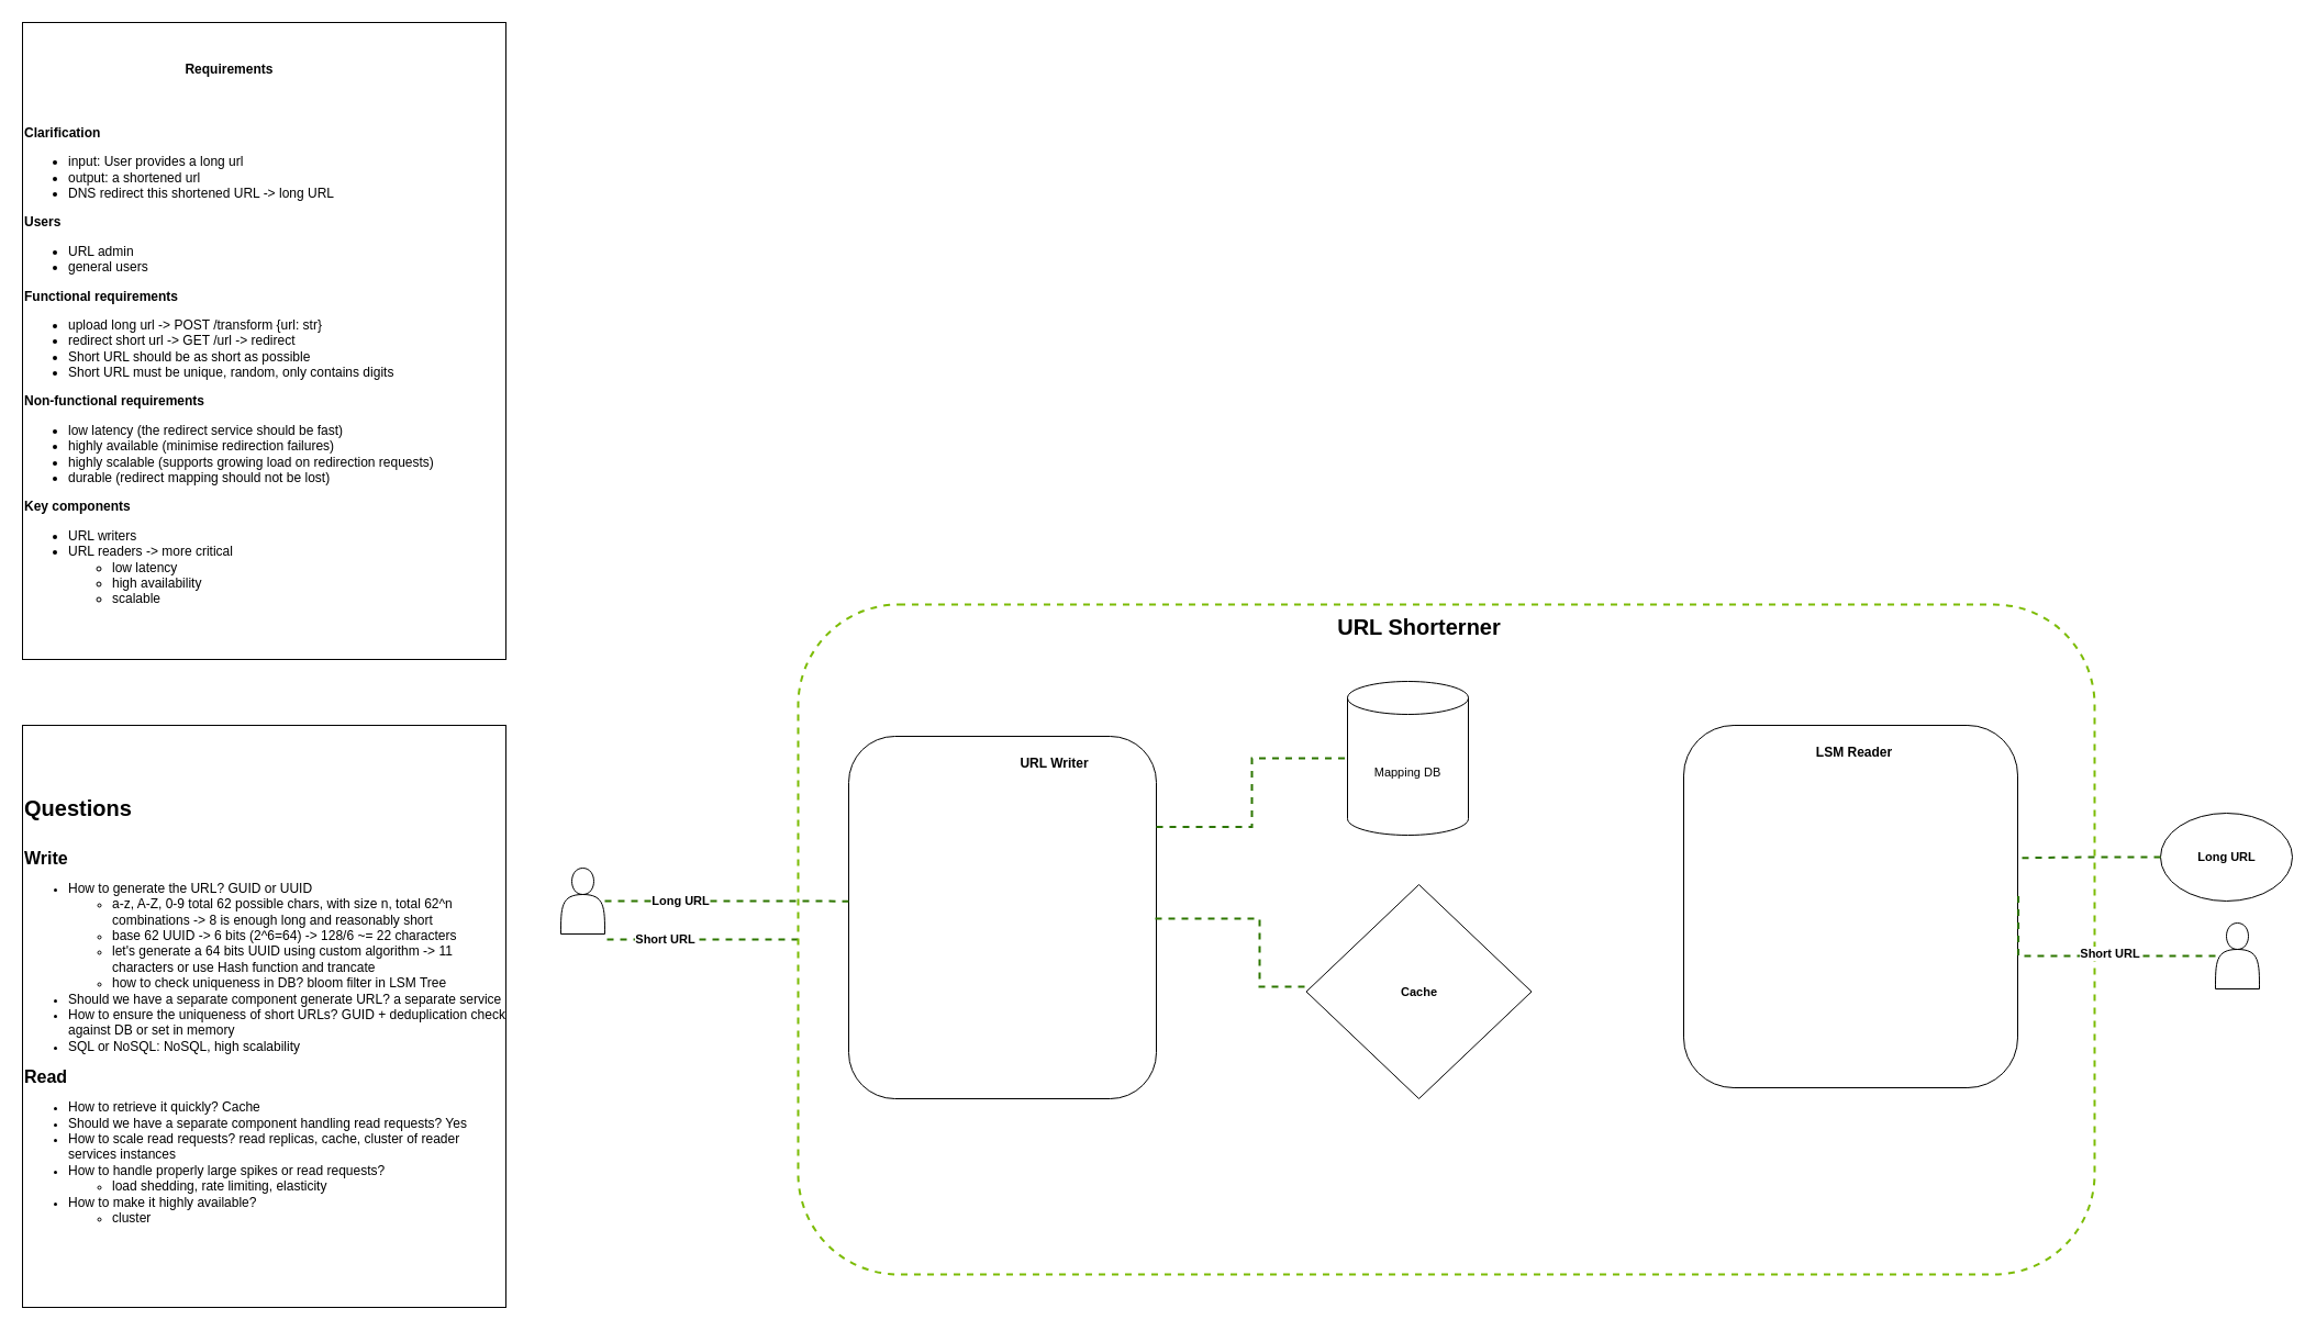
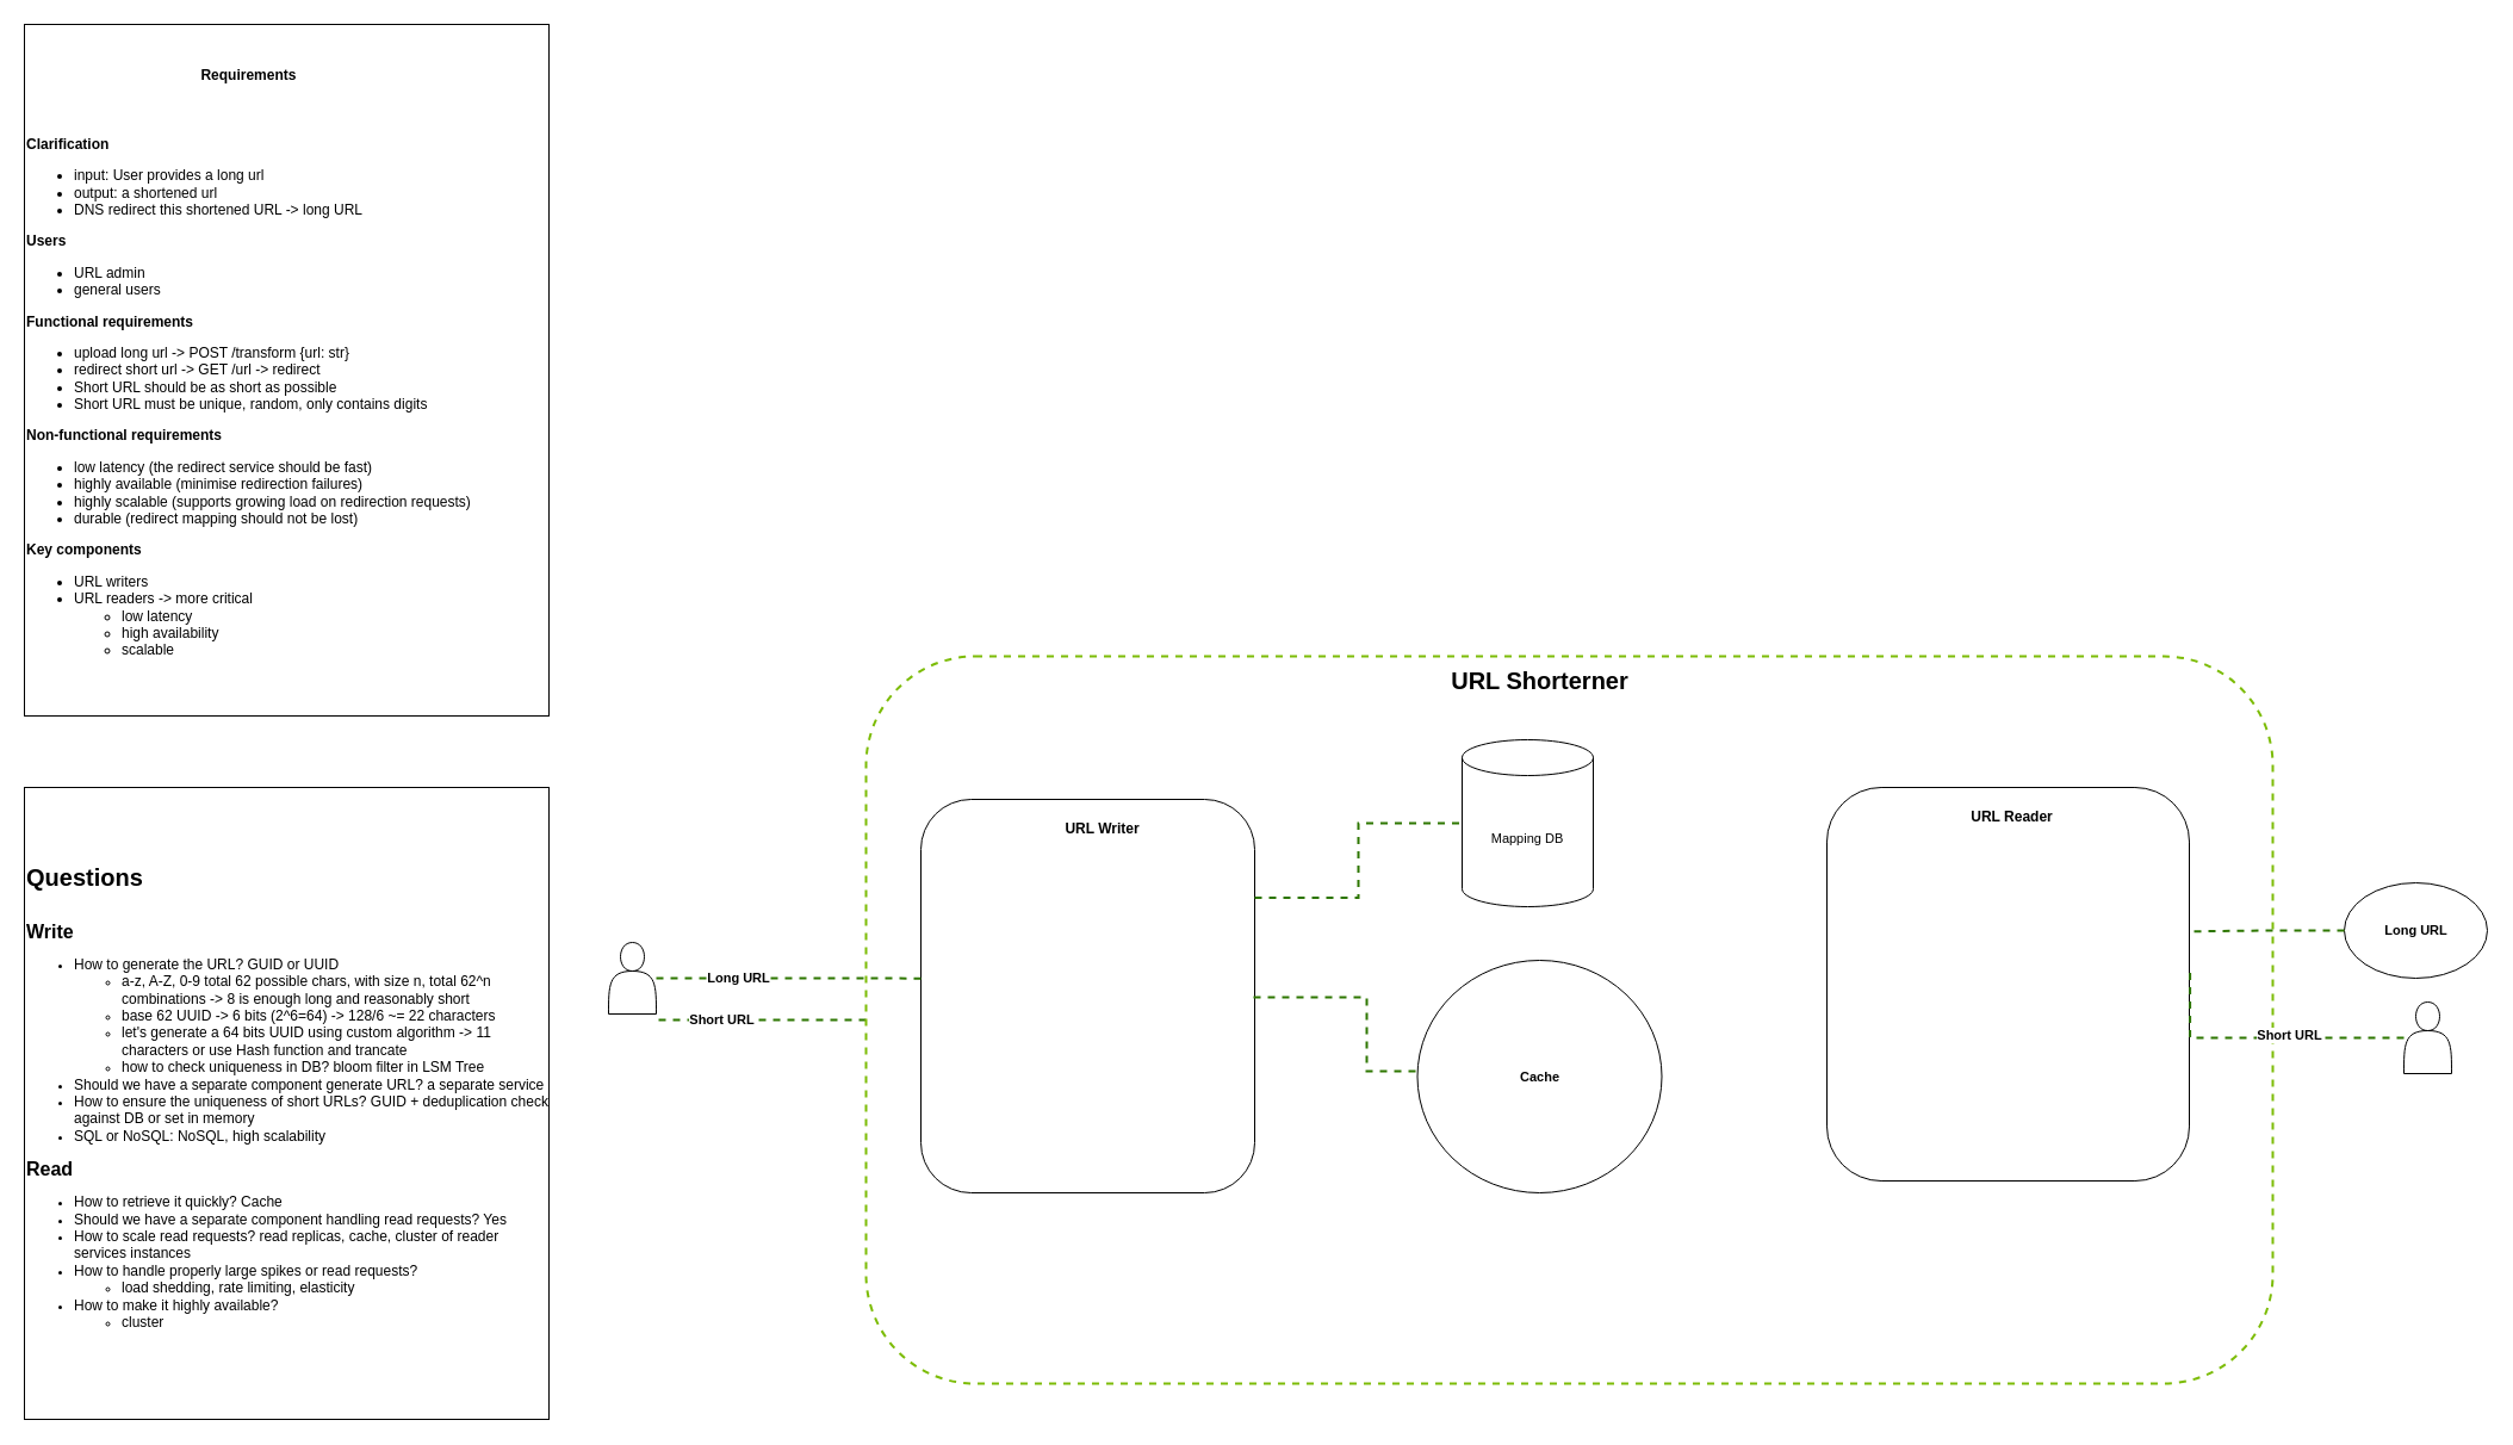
  <mxCell id="0" />
  <mxCell id="1" parent="0" />
  <mxCell id="2" value="&lt;div style=&quot;text-align: center;&quot;&gt;&lt;b&gt;Requirements&lt;/b&gt;&lt;/div&gt;&lt;b&gt;&lt;div&gt;&lt;b&gt;&lt;br&gt;&lt;/b&gt;&lt;/div&gt;&lt;div&gt;&lt;b&gt;&lt;br&gt;&lt;/b&gt;&lt;/div&gt;&lt;div&gt;&lt;b&gt;&lt;br&gt;&lt;/b&gt;&lt;/div&gt;Clarification&lt;/b&gt;&lt;br&gt;&lt;ul&gt;&lt;li&gt;input: User provides a long url&lt;/li&gt;&lt;li&gt;output: a shortened url&lt;/li&gt;&lt;li&gt;DNS redirect this shortened&amp;nbsp;URL -&amp;gt; long URL&lt;/li&gt;&lt;/ul&gt;&lt;div&gt;&lt;b&gt;Users&lt;/b&gt;&lt;/div&gt;&lt;div&gt;&lt;ul&gt;&lt;li&gt;URL admin&lt;/li&gt;&lt;li&gt;general users&lt;/li&gt;&lt;/ul&gt;&lt;div&gt;&lt;b&gt;Functional requirements&lt;/b&gt;&lt;/div&gt;&lt;/div&gt;&lt;div&gt;&lt;ul&gt;&lt;li&gt;upload long url -&amp;gt; POST /transform {url: str}&lt;/li&gt;&lt;li&gt;redirect short url -&amp;gt; GET /url -&amp;gt; redirect&lt;/li&gt;&lt;li&gt;Short URL should be as short as possible&lt;/li&gt;&lt;li&gt;Short URL must be unique, random, only contains digits&lt;/li&gt;&lt;/ul&gt;&lt;div&gt;&lt;b&gt;Non-functional requirements&lt;/b&gt;&lt;/div&gt;&lt;/div&gt;&lt;div&gt;&lt;ul&gt;&lt;li&gt;low latency (the redirect service should be fast)&lt;/li&gt;&lt;li&gt;highly available (minimise redirection failures)&lt;/li&gt;&lt;li&gt;highly scalable (supports growing load on redirection requests)&lt;/li&gt;&lt;li&gt;durable (redirect mapping should not be lost)&lt;/li&gt;&lt;/ul&gt;&lt;div&gt;&lt;b&gt;Key components&lt;/b&gt;&lt;/div&gt;&lt;/div&gt;&lt;div&gt;&lt;ul&gt;&lt;li&gt;URL writers&lt;/li&gt;&lt;li&gt;URL readers -&amp;gt; more critical&lt;/li&gt;&lt;ul&gt;&lt;li&gt;low latency&lt;/li&gt;&lt;li&gt;high availability&lt;/li&gt;&lt;li&gt;scalable&lt;/li&gt;&lt;/ul&gt;&lt;/ul&gt;&lt;/div&gt;" style="rounded=0;whiteSpace=wrap;html=1;align=left;" vertex="1" parent="1"><mxGeometry x="20" y="20" width="440" height="580" as="geometry" /></mxCell>
  <mxCell id="3" style="edgeStyle=orthogonalEdgeStyle;rounded=0;orthogonalLoop=1;jettySize=auto;html=1;exitX=0.5;exitY=1;exitDx=0;exitDy=0;" edge="1" parent="1" source="2" target="2"><mxGeometry relative="1" as="geometry" /></mxCell>
  <mxCell id="4" value="" style="group" vertex="1" connectable="0" parent="1"><mxGeometry x="510" y="550" width="1576" height="610" as="geometry" /></mxCell>
  <mxCell id="5" value="" style="group" vertex="1" connectable="0" parent="4"><mxGeometry x="216" width="1180" height="610" as="geometry" /></mxCell>
  <mxCell id="6" style="edgeStyle=orthogonalEdgeStyle;rounded=0;orthogonalLoop=1;jettySize=auto;html=1;dashed=1;strokeColor=#2D7600;strokeWidth=2;align=center;verticalAlign=middle;fontFamily=Helvetica;fontSize=11;fontColor=default;labelBackgroundColor=default;endArrow=none;endFill=0;fillColor=#60a917;" edge="1" parent="5" source="8"><mxGeometry relative="1" as="geometry"><mxPoint x="-180" y="305" as="targetPoint" /></mxGeometry></mxCell>
  <mxCell id="7" value="&lt;b&gt;Short URL&lt;/b&gt;" style="edgeLabel;html=1;align=center;verticalAlign=middle;resizable=0;points=[];fontFamily=Helvetica;fontSize=11;fontColor=default;labelBackgroundColor=default;" vertex="1" connectable="0" parent="6"><mxGeometry x="0.346" y="-1" relative="1" as="geometry"><mxPoint x="-1" as="offset" /></mxGeometry></mxCell>
  <mxCell id="8" value="" style="rounded=1;whiteSpace=wrap;html=1;dashed=1;strokeWidth=2;strokeColor=#7cbc06;" vertex="1" parent="5"><mxGeometry width="1180" height="610" as="geometry" /></mxCell>
  <mxCell id="9" value="&lt;b&gt;&lt;font style=&quot;font-size: 20px;&quot;&gt;URL Shorterner&lt;/font&gt;&lt;/b&gt;" style="text;html=1;align=center;verticalAlign=middle;resizable=0;points=[];autosize=1;strokeColor=none;fillColor=none;" vertex="1" parent="5"><mxGeometry x="480" width="170" height="40" as="geometry" /></mxCell>
  <mxCell id="10" value="" style="group" vertex="1" connectable="0" parent="5"><mxGeometry x="46" y="120" width="304" height="330" as="geometry" /></mxCell>
  <mxCell id="11" value="" style="rounded=1;whiteSpace=wrap;html=1;" vertex="1" parent="10"><mxGeometry width="280" height="330" as="geometry" /></mxCell>
- <mxCell id="12" value="&lt;b&gt;URL Writer&lt;/b&gt;" style="text;html=1;align=center;verticalAlign=middle;resizable=0;points=[];autosize=1;strokeColor=none;fillColor=none;" vertex="1" parent="10"><mxGeometry x="142" y="10" width="90" height="30" as="geometry" /></mxCell>
+ <mxCell id="12" value="&lt;b&gt;URL Writer&lt;/b&gt;" style="text;html=1;align=center;verticalAlign=middle;resizable=0;points=[];autosize=1;strokeColor=none;fillColor=none;" vertex="1" parent="10"><mxGeometry x="107" y="10" width="90" height="30" as="geometry" /></mxCell>
  <mxCell id="13" value="" style="group" vertex="1" connectable="0" parent="5"><mxGeometry x="806" y="110" width="304" height="330" as="geometry" /></mxCell>
  <mxCell id="14" value="" style="rounded=1;whiteSpace=wrap;html=1;" vertex="1" parent="13"><mxGeometry width="304" height="330" as="geometry" /></mxCell>
- <mxCell id="15" value="&lt;b&gt;LSM Reader&lt;/b&gt;" style="text;html=1;align=center;verticalAlign=middle;resizable=0;points=[];autosize=1;strokeColor=none;fillColor=none;" vertex="1" parent="13"><mxGeometry x="110" y="10" width="90" height="30" as="geometry" /></mxCell>
+ <mxCell id="15" value="&lt;b&gt;URL Reader&lt;/b&gt;" style="text;html=1;align=center;verticalAlign=middle;resizable=0;points=[];autosize=1;strokeColor=none;fillColor=none;" vertex="1" parent="13"><mxGeometry x="110" y="10" width="90" height="30" as="geometry" /></mxCell>
  <mxCell id="16" value="Mapping DB" style="shape=cylinder3;whiteSpace=wrap;html=1;boundedLbl=1;backgroundOutline=1;size=15;fontFamily=Helvetica;fontSize=11;fontColor=default;labelBackgroundColor=default;" vertex="1" parent="5"><mxGeometry x="500" y="70" width="110" height="140" as="geometry" /></mxCell>
- <mxCell id="17" value="&lt;b&gt;Cache&lt;/b&gt;" style="rhombus;whiteSpace=wrap;html=1;fontFamily=Helvetica;fontSize=11;fontColor=default;labelBackgroundColor=default;" vertex="1" parent="5"><mxGeometry x="462.5" y="255" width="205" height="195" as="geometry" /></mxCell>
+ <mxCell id="17" value="&lt;b&gt;Cache&lt;/b&gt;" style="ellipse;whiteSpace=wrap;html=1;fontFamily=Helvetica;fontSize=11;fontColor=default;labelBackgroundColor=default;" vertex="1" parent="5"><mxGeometry x="462.5" y="255" width="205" height="195" as="geometry" /></mxCell>
  <mxCell id="18" style="edgeStyle=orthogonalEdgeStyle;rounded=0;orthogonalLoop=1;jettySize=auto;html=1;entryX=0;entryY=0.5;entryDx=0;entryDy=0;dashed=1;strokeColor=#2D7600;strokeWidth=2;align=center;verticalAlign=middle;fontFamily=Helvetica;fontSize=11;fontColor=default;labelBackgroundColor=default;endArrow=none;endFill=0;fillColor=#60a917;" edge="1" parent="5" target="17"><mxGeometry relative="1" as="geometry"><mxPoint x="326" y="285" as="sourcePoint" /><Array as="points"><mxPoint x="326" y="286" /><mxPoint x="420" y="286" /><mxPoint x="420" y="348" /></Array></mxGeometry></mxCell>
  <mxCell id="19" style="edgeStyle=orthogonalEdgeStyle;rounded=0;orthogonalLoop=1;jettySize=auto;html=1;exitX=1;exitY=0.25;exitDx=0;exitDy=0;entryX=0;entryY=0.5;entryDx=0;entryDy=0;entryPerimeter=0;dashed=1;strokeColor=#2D7600;strokeWidth=2;align=center;verticalAlign=middle;fontFamily=Helvetica;fontSize=11;fontColor=default;labelBackgroundColor=default;endArrow=none;endFill=0;fillColor=#60a917;" edge="1" parent="5" source="11" target="16"><mxGeometry relative="1" as="geometry" /></mxCell>
  <mxCell id="20" value="" style="shape=actor;whiteSpace=wrap;html=1;" vertex="1" parent="4"><mxGeometry y="240" width="40" height="60" as="geometry" /></mxCell>
  <mxCell id="21" style="edgeStyle=orthogonalEdgeStyle;rounded=0;orthogonalLoop=1;jettySize=auto;html=1;entryX=0.013;entryY=0.455;entryDx=0;entryDy=0;entryPerimeter=0;dashed=1;strokeWidth=2;fillColor=#60a917;strokeColor=#2D7600;endArrow=none;endFill=0;" edge="1" parent="4" source="20" target="11"><mxGeometry relative="1" as="geometry" /></mxCell>
  <mxCell id="22" value="&lt;b&gt;Long URL&lt;/b&gt;" style="edgeLabel;html=1;align=center;verticalAlign=middle;resizable=0;points=[];fontFamily=Helvetica;fontSize=11;fontColor=default;labelBackgroundColor=default;" vertex="1" connectable="0" parent="21"><mxGeometry x="-0.384" y="1" relative="1" as="geometry"><mxPoint x="-2" as="offset" /></mxGeometry></mxCell>
  <mxCell id="23" value="" style="shape=actor;whiteSpace=wrap;html=1;" vertex="1" parent="4"><mxGeometry x="1506" y="290" width="40" height="60" as="geometry" /></mxCell>
  <mxCell id="24" style="edgeStyle=orthogonalEdgeStyle;rounded=0;orthogonalLoop=1;jettySize=auto;html=1;entryX=1.002;entryY=0.457;entryDx=0;entryDy=0;entryPerimeter=0;dashed=1;strokeColor=#2D7600;strokeWidth=2;align=center;verticalAlign=middle;fontFamily=Helvetica;fontSize=11;fontColor=default;labelBackgroundColor=default;endArrow=none;fillColor=#60a917;endFill=0;" edge="1" parent="4" source="23" target="14"><mxGeometry relative="1" as="geometry"><Array as="points"><mxPoint x="1327" y="320" /></Array></mxGeometry></mxCell>
  <mxCell id="25" value="&lt;b&gt;Short URL&lt;/b&gt;" style="edgeLabel;html=1;align=center;verticalAlign=middle;resizable=0;points=[];fontFamily=Helvetica;fontSize=11;fontColor=default;labelBackgroundColor=default;" vertex="1" connectable="0" parent="24"><mxGeometry x="-0.183" y="-3" relative="1" as="geometry"><mxPoint as="offset" /></mxGeometry></mxCell>
  <mxCell id="26" value="" style="group" vertex="1" connectable="0" parent="4"><mxGeometry x="1456" y="190" width="120" height="80" as="geometry" /></mxCell>
  <mxCell id="27" value="" style="ellipse;whiteSpace=wrap;html=1;fontFamily=Helvetica;fontSize=11;fontColor=default;labelBackgroundColor=default;" vertex="1" parent="26"><mxGeometry width="120" height="80" as="geometry" /></mxCell>
  <mxCell id="28" value="&lt;b&gt;Long URL&lt;/b&gt;" style="text;html=1;align=center;verticalAlign=middle;resizable=0;points=[];autosize=1;strokeColor=none;fillColor=none;fontFamily=Helvetica;fontSize=11;fontColor=default;labelBackgroundColor=default;" vertex="1" parent="26"><mxGeometry x="20" y="25" width="80" height="30" as="geometry" /></mxCell>
  <mxCell id="29" style="edgeStyle=orthogonalEdgeStyle;rounded=0;orthogonalLoop=1;jettySize=auto;html=1;entryX=0.998;entryY=0.366;entryDx=0;entryDy=0;entryPerimeter=0;dashed=1;strokeColor=#2D7600;strokeWidth=2;align=center;verticalAlign=middle;fontFamily=Helvetica;fontSize=11;fontColor=default;labelBackgroundColor=default;endArrow=none;endFill=0;fillColor=#60a917;" edge="1" parent="4" source="27" target="14"><mxGeometry relative="1" as="geometry" /></mxCell>
  <mxCell id="30" value="&lt;div style=&quot;&quot;&gt;&lt;b&gt;&lt;font style=&quot;font-size: 20px;&quot;&gt;Questions&lt;/font&gt;&lt;/b&gt;&lt;/div&gt;&lt;b style=&quot;&quot;&gt;&lt;font style=&quot;&quot;&gt;&lt;div style=&quot;font-size: 20px;&quot;&gt;&lt;b style=&quot;&quot;&gt;&lt;font style=&quot;font-size: 20px;&quot;&gt;&lt;br&gt;&lt;/font&gt;&lt;/b&gt;&lt;/div&gt;&lt;font style=&quot;font-size: 16px;&quot;&gt;Write&lt;/font&gt;&lt;br&gt;&lt;/font&gt;&lt;/b&gt;&lt;div&gt;&lt;ul&gt;&lt;li&gt;&lt;font style=&quot;font-size: 12px;&quot;&gt;How to generate the URL? GUID or UUID&lt;/font&gt;&lt;/li&gt;&lt;ul&gt;&lt;li&gt;&lt;font style=&quot;font-size: 12px;&quot;&gt;a-z, A-Z, 0-9 total 62 possible chars, with size n, total 62^n combinations -&amp;gt; 8 is enough long and reasonably short&lt;/font&gt;&lt;/li&gt;&lt;li&gt;&lt;font style=&quot;font-size: 12px;&quot;&gt;base 62 UUID -&amp;gt; 6 bits (2^6=64) -&amp;gt; 128/6 ~= 22 characters&lt;/font&gt;&lt;/li&gt;&lt;li&gt;&lt;font style=&quot;font-size: 12px;&quot;&gt;let's generate a 64 bits UUID using custom algorithm -&amp;gt; 11 characters or use Hash function and trancate&lt;/font&gt;&lt;/li&gt;&lt;li&gt;&lt;font style=&quot;font-size: 12px;&quot;&gt;how to check uniqueness in DB? bloom filter in LSM Tree&lt;/font&gt;&lt;/li&gt;&lt;/ul&gt;&lt;li&gt;&lt;font style=&quot;font-size: 12px;&quot;&gt;Should we have a separate component generate URL? a separate service&lt;/font&gt;&lt;/li&gt;&lt;li&gt;&lt;span style=&quot;font-size: 12px;&quot;&gt;How to ensure the uniqueness of short URLs? GUID + deduplication check against DB or set in memory&lt;/span&gt;&lt;/li&gt;&lt;li&gt;&lt;span style=&quot;font-size: 12px;&quot;&gt;SQL or NoSQL: NoSQL, high scalability&lt;/span&gt;&lt;/li&gt;&lt;/ul&gt;&lt;div&gt;&lt;b style=&quot;&quot;&gt;&lt;font style=&quot;font-size: 16px;&quot;&gt;Read&lt;/font&gt;&lt;/b&gt;&lt;/div&gt;&lt;/div&gt;&lt;div&gt;&lt;ul&gt;&lt;li&gt;&lt;font style=&quot;font-size: 12px;&quot;&gt;How to retrieve it quickly? Cache&lt;/font&gt;&lt;/li&gt;&lt;li&gt;&lt;font style=&quot;font-size: 12px;&quot;&gt;Should we have a separate component handling read requests? Yes&lt;/font&gt;&lt;/li&gt;&lt;li&gt;&lt;font style=&quot;font-size: 12px;&quot;&gt;How to scale read requests? read replicas, cache, cluster of reader services instances&lt;/font&gt;&lt;/li&gt;&lt;li&gt;&lt;font style=&quot;font-size: 12px;&quot;&gt;How to handle properly large spikes or read requests?&lt;/font&gt;&lt;/li&gt;&lt;ul&gt;&lt;li&gt;&lt;font style=&quot;font-size: 12px;&quot;&gt;load shedding, rate limiting, elasticity&lt;/font&gt;&lt;/li&gt;&lt;/ul&gt;&lt;li&gt;&lt;font style=&quot;font-size: 12px;&quot;&gt;How to make it highly available?&lt;/font&gt;&lt;/li&gt;&lt;ul&gt;&lt;li&gt;&lt;font style=&quot;font-size: 12px;&quot;&gt;cluster&lt;/font&gt;&lt;/li&gt;&lt;/ul&gt;&lt;/ul&gt;&lt;/div&gt;" style="rounded=0;whiteSpace=wrap;html=1;fontFamily=Helvetica;fontSize=11;fontColor=default;labelBackgroundColor=default;align=left;" vertex="1" parent="1"><mxGeometry x="20" y="660" width="440" height="530" as="geometry" /></mxCell>
